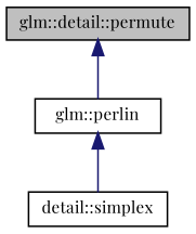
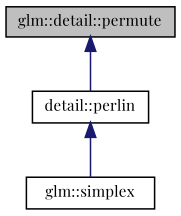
  digraph {
    fontname="Playfair Display"
    rankdir=TB
    node [color=black fillcolor=white fontname="Playfair Display" fontsize=10 shape=record style=filled]
    edge [color=midnightblue dir=back fontname="Playfair Display" fontsize=10 labelfontname=Helvetica labelfontsize=10 style=solid]
    n1 [fillcolor=grey75 fontcolor=black height=0.2 label="glm::detail::permute" width=0.4]
-   n2 [height=0.2 label="glm::perlin" width=0.4]
-   n3 [height=0.2 label="detail::simplex" width=0.4]
+   n2 [height=0.2 label="detail::perlin" width=0.4]
+   n3 [height=0.2 label="glm::simplex" width=0.4]
    n1 -> n2
    n2 -> n3
  }
